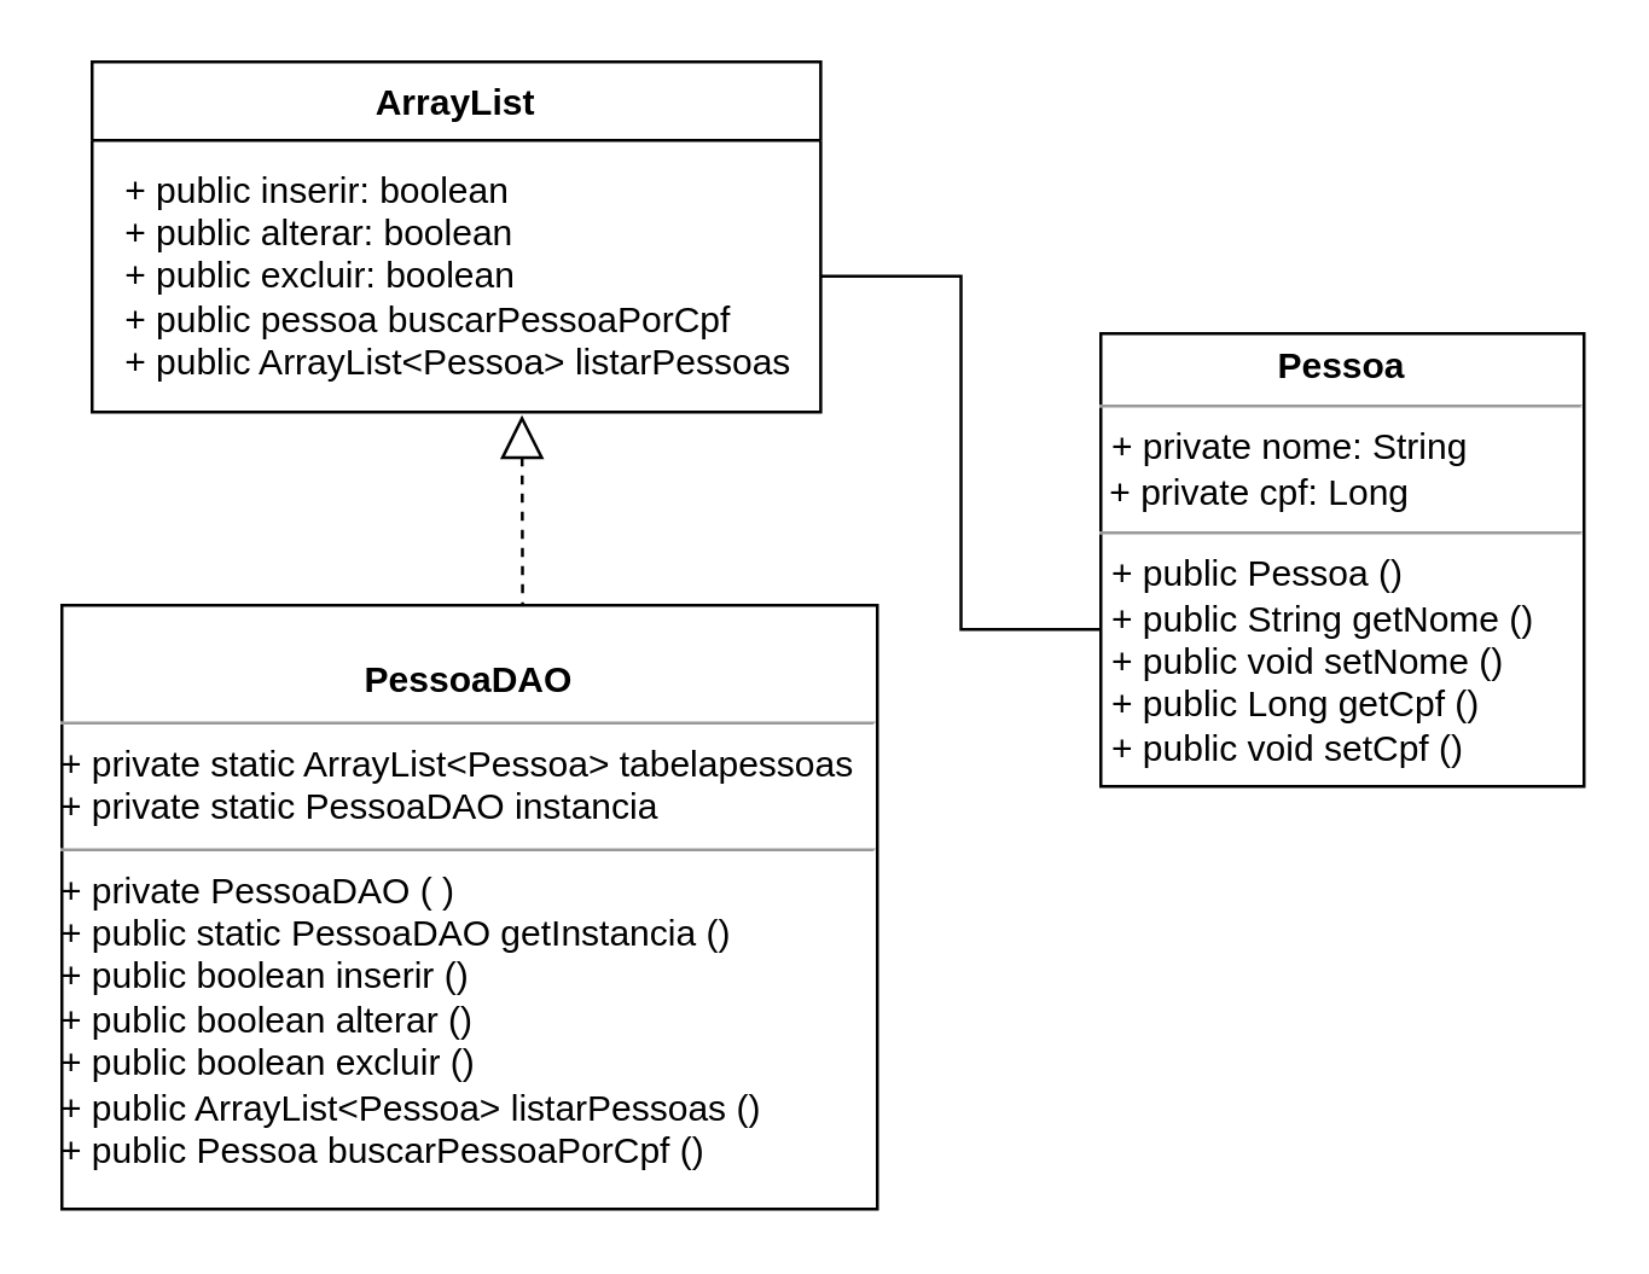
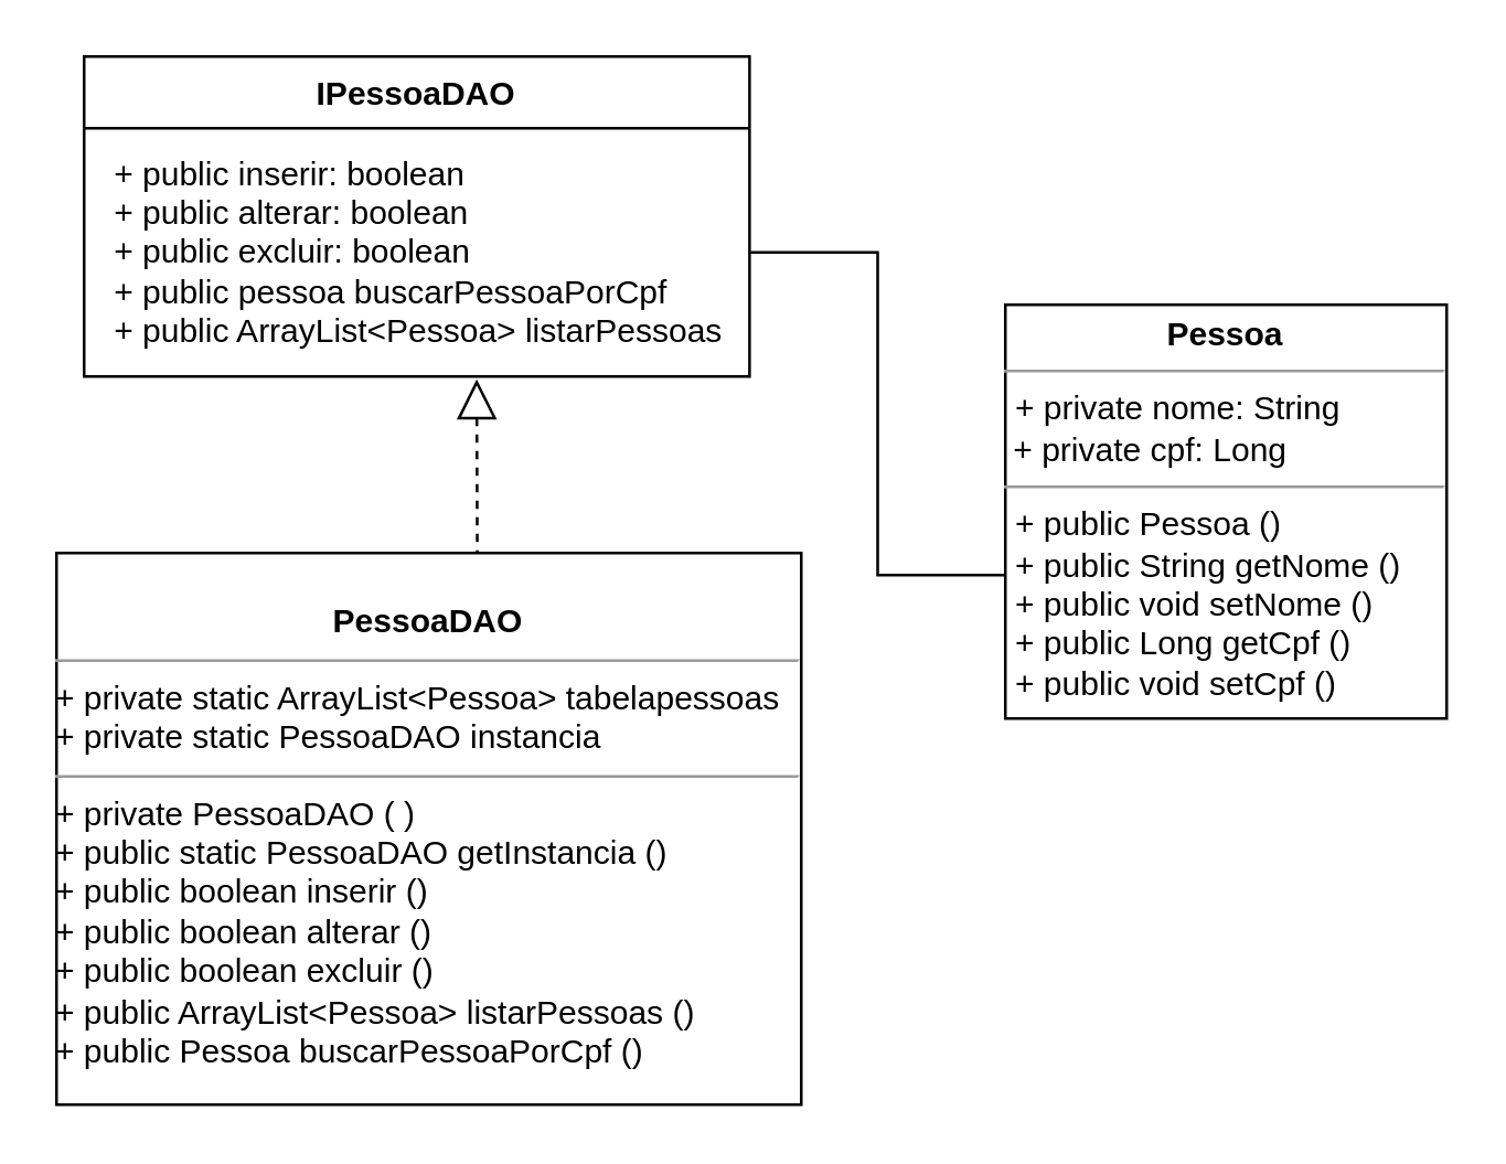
  <mxCell id="0" />
  <mxCell id="1" parent="0" />
- <mxCell id="2" value="ArrayList" style="swimlane;fontStyle=1;childLayout=stackLayout;horizontal=1;startSize=26;fillColor=none;horizontalStack=0;resizeParent=1;resizeParentMax=0;resizeLast=0;collapsible=1;marginBottom=0;" vertex="1" parent="1"><mxGeometry x="30" y="20" width="241.25" height="116" as="geometry" /></mxCell>
+ <mxCell id="2" value="IPessoaDAO" style="swimlane;fontStyle=1;childLayout=stackLayout;horizontal=1;startSize=26;fillColor=none;horizontalStack=0;resizeParent=1;resizeParentMax=0;resizeLast=0;collapsible=1;marginBottom=0;" vertex="1" parent="1"><mxGeometry x="30" y="20" width="241.25" height="116" as="geometry" /></mxCell>
  <mxCell id="3" value="&lt;div style=&quot;text-align: justify;&quot;&gt;+ public inserir: boolean&lt;/div&gt;&lt;div style=&quot;text-align: justify;&quot;&gt;+ public alterar: boolean&lt;/div&gt;&lt;div style=&quot;text-align: justify;&quot;&gt;+ public excluir: boolean&lt;/div&gt;&lt;div style=&quot;text-align: justify;&quot;&gt;+ public pessoa buscarPessoaPorCpf&lt;/div&gt;&lt;div style=&quot;text-align: justify;&quot;&gt;+ public ArrayList&amp;lt;Pessoa&amp;gt; listarPessoas&lt;/div&gt;" style="text;html=1;align=center;verticalAlign=middle;resizable=0;points=[];autosize=1;strokeColor=none;fillColor=none;" vertex="1" parent="2"><mxGeometry y="26" width="241.25" height="90" as="geometry" /></mxCell>
  <mxCell id="4" value="" style="endArrow=block;dashed=1;endFill=0;endSize=12;html=1;rounded=0;exitX=0.565;exitY=0.01;exitDx=0;exitDy=0;exitPerimeter=0;entryX=0.59;entryY=1.011;entryDx=0;entryDy=0;entryPerimeter=0;" edge="1" parent="1" source="5" target="3"><mxGeometry width="160" relative="1" as="geometry"><mxPoint x="126.88" y="190" as="sourcePoint" /><mxPoint x="140" y="160" as="targetPoint" /></mxGeometry></mxCell>
  <mxCell id="5" value="&lt;p style=&quot;margin:0px;margin-top:4px;text-align:center;&quot;&gt;&lt;br&gt;&lt;span style=&quot;font-weight: 700;&quot;&gt;PessoaDAO&lt;/span&gt;&lt;br&gt;&lt;/p&gt;&lt;hr size=&quot;1&quot;&gt;&lt;div style=&quot;text-align: justify;&quot;&gt;+ private static ArrayList&amp;lt;Pessoa&amp;gt; tabelapessoas&lt;/div&gt;&lt;div style=&quot;text-align: justify;&quot;&gt;+ private static PessoaDAO instancia&lt;/div&gt;&lt;hr size=&quot;1&quot;&gt;&lt;div style=&quot;text-align: justify;&quot;&gt;+ private PessoaDAO ( )&lt;/div&gt;&lt;div style=&quot;text-align: justify;&quot;&gt;+&amp;nbsp;public static PessoaDAO getInstancia ()&lt;/div&gt;&lt;div style=&quot;text-align: justify;&quot;&gt;+&amp;nbsp;public boolean inserir ()&lt;/div&gt;&lt;div style=&quot;text-align: justify;&quot;&gt;+&amp;nbsp;public boolean alterar ()&lt;/div&gt;&lt;div style=&quot;text-align: justify;&quot;&gt;+ public boolean excluir ()&lt;br&gt;&lt;/div&gt;&lt;div style=&quot;text-align: justify;&quot;&gt;+&amp;nbsp;public ArrayList&amp;lt;Pessoa&amp;gt; listarPessoas ()&lt;/div&gt;&lt;div style=&quot;text-align: justify;&quot;&gt;+&amp;nbsp;public Pessoa buscarPessoaPorCpf ()&lt;/div&gt;" style="verticalAlign=top;align=left;overflow=fill;fontSize=12;fontFamily=Helvetica;html=1;" vertex="1" parent="1"><mxGeometry x="20" y="200" width="270" height="200" as="geometry" /></mxCell>
  <mxCell id="6" value="&lt;p style=&quot;margin:0px;margin-top:4px;text-align:center;&quot;&gt;&lt;span style=&quot;font-weight: 700;&quot;&gt;Pessoa&lt;/span&gt;&lt;br&gt;&lt;/p&gt;&lt;hr size=&quot;1&quot;&gt;&lt;p style=&quot;margin:0px;margin-left:4px;&quot;&gt;+&amp;nbsp;&lt;span style=&quot;background-color: initial;&quot;&gt;private nome: String&lt;/span&gt;&lt;/p&gt;&lt;div&gt;&lt;span style=&quot;background-color: initial;&quot;&gt;&amp;nbsp;+ private cpf: Long&lt;/span&gt;&lt;/div&gt;&lt;hr size=&quot;1&quot;&gt;&lt;p style=&quot;margin:0px;margin-left:4px;&quot;&gt;+ public Pessoa ()&lt;/p&gt;&lt;p style=&quot;margin:0px;margin-left:4px;&quot;&gt;+ public String getNome ()&lt;br&gt;&lt;/p&gt;&lt;p style=&quot;margin:0px;margin-left:4px;&quot;&gt;+&amp;nbsp;public void setNome ()&lt;/p&gt;&lt;p style=&quot;margin:0px;margin-left:4px;&quot;&gt;+&amp;nbsp;public Long getCpf ()&lt;/p&gt;&lt;p style=&quot;margin:0px;margin-left:4px;&quot;&gt;+&amp;nbsp;public void setCpf ()&lt;/p&gt;" style="verticalAlign=top;align=left;overflow=fill;fontSize=12;fontFamily=Helvetica;html=1;" vertex="1" parent="1"><mxGeometry x="364" y="110" width="160" height="150" as="geometry" /></mxCell>
  <mxCell id="7" style="edgeStyle=orthogonalEdgeStyle;rounded=0;orthogonalLoop=1;jettySize=auto;html=1;entryX=0;entryY=0.653;entryDx=0;entryDy=0;entryPerimeter=0;endArrow=none;endFill=0;" edge="1" parent="1" source="3" target="6"><mxGeometry relative="1" as="geometry" /></mxCell>
